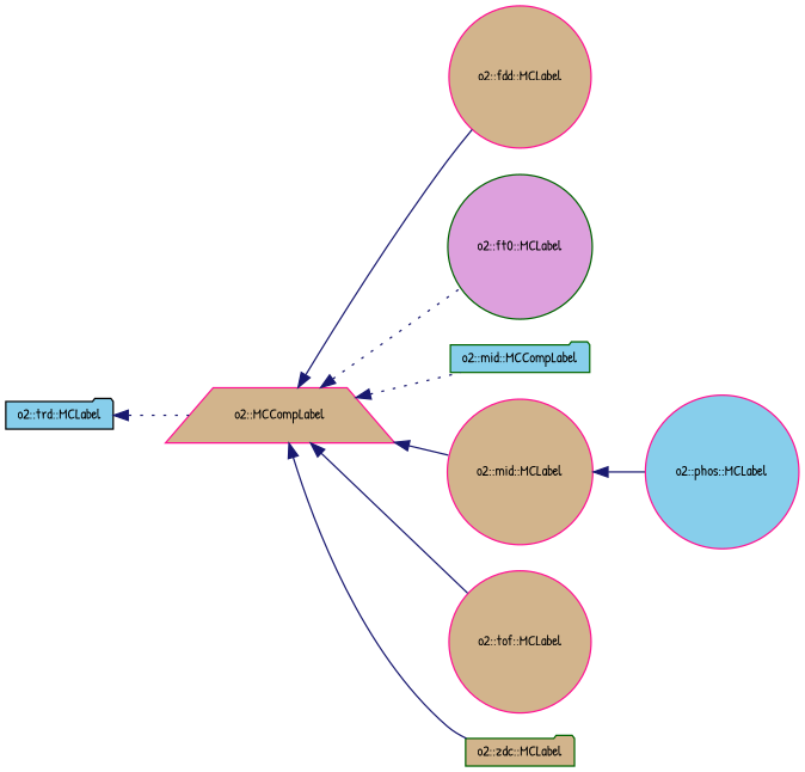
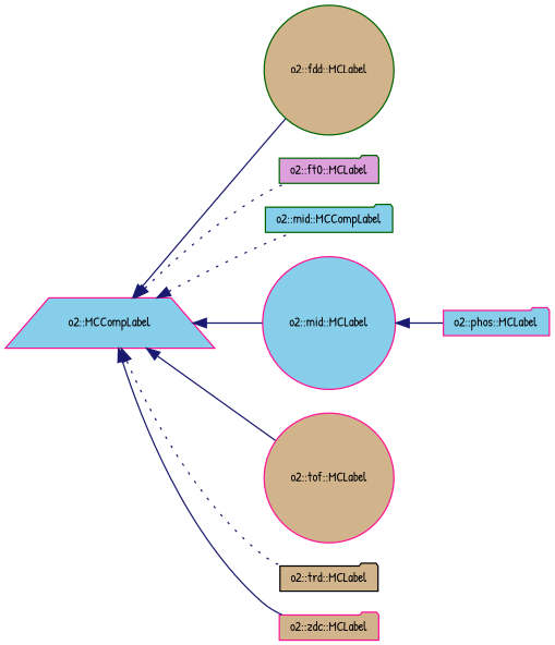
  digraph {
    fontname="Patrick Hand"
    rankdir=LR
    node [color=deeppink fillcolor=skyblue fontname="Patrick Hand" fontsize=10 shape=folder style=filled]
    edge [color=midnightblue dir=back fontname="Patrick Hand" fontsize=10 labelfontname=Helvetica labelfontsize=10 style=solid]
-   n1 [fillcolor=tan height=0.2 label="o2::MCCompLabel" shape=trapezium width=0.4]
-   n2 [fillcolor=tan height=0.2 label="o2::fdd::MCLabel" shape=circle width=0.4]
-   n3 [color=darkgreen fillcolor=plum height=0.2 label="o2::ft0::MCLabel" shape=circle width=0.4]
+   n1 [height=0.2 label="o2::MCCompLabel" shape=trapezium width=0.4]
+   n2 [color=darkgreen fillcolor=tan height=0.2 label="o2::fdd::MCLabel" shape=circle width=0.4]
+   n3 [color=darkgreen fillcolor=plum height=0.2 label="o2::ft0::MCLabel" width=0.4]
    n4 [color=darkgreen height=0.2 label="o2::mid::MCCompLabel" width=0.4]
-   n5 [fillcolor=tan height=0.2 label="o2::mid::MCLabel" shape=circle width=0.4]
+   n5 [height=0.2 label="o2::mid::MCLabel" shape=circle width=0.4]
    n6 [fillcolor=tan height=0.2 label="o2::tof::MCLabel" shape=circle width=0.4]
-   n7 [color=black height=0.2 label="o2::trd::MCLabel" width=0.4]
-   n8 [color=darkgreen fillcolor=tan height=0.2 label="o2::zdc::MCLabel" width=0.4]
-   n9 [height=0.2 label="o2::phos::MCLabel" shape=circle width=0.4]
+   n7 [color=black fillcolor=tan height=0.2 label="o2::trd::MCLabel" width=0.4]
+   n8 [fillcolor=tan height=0.2 label="o2::zdc::MCLabel" width=0.4]
+   n9 [height=0.2 label="o2::phos::MCLabel" width=0.4]
    n1 -> n2
    n1 -> n3 [style=dotted]
    n1 -> n4 [style=dotted]
    n1 -> n5
    n1 -> n6
-   n7 -> n1 [style=dotted]
+   n1 -> n7 [style=dotted]
    n1 -> n8
    n5 -> n9
  }
